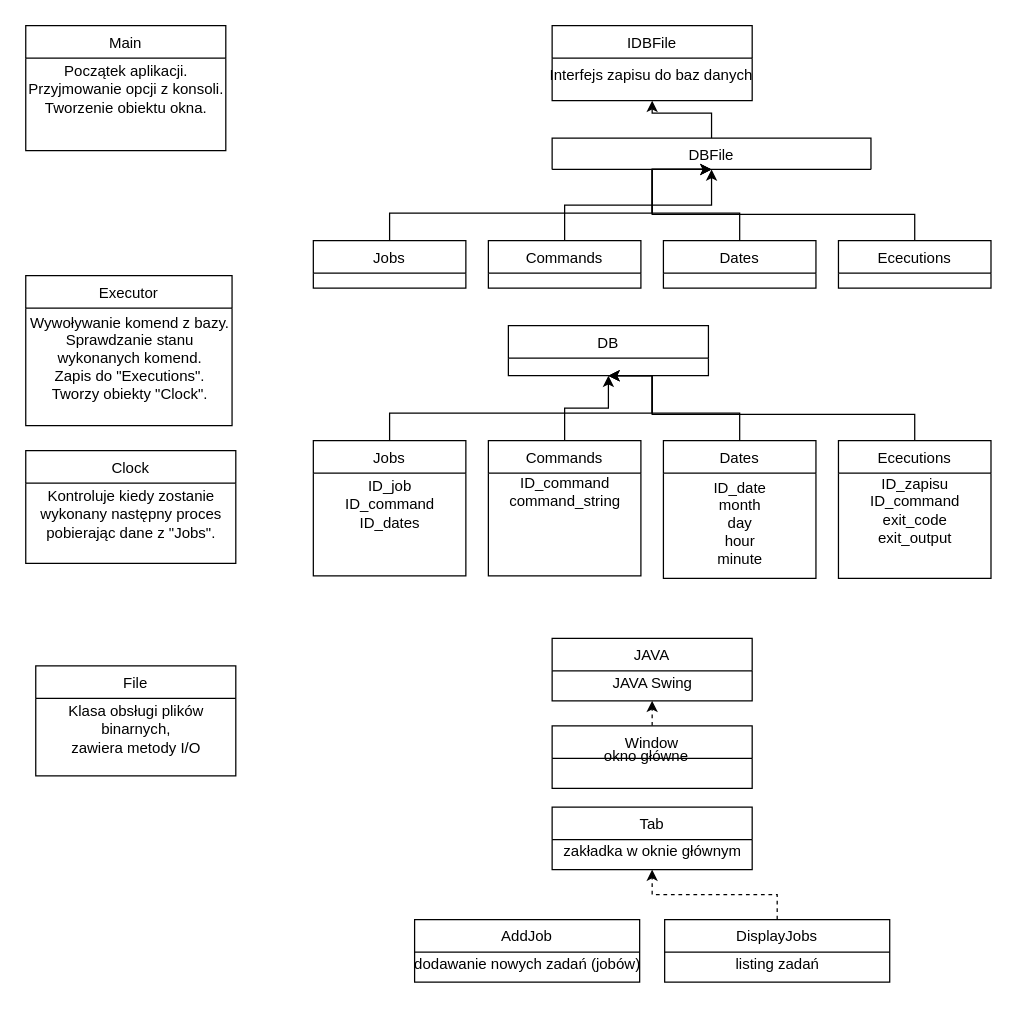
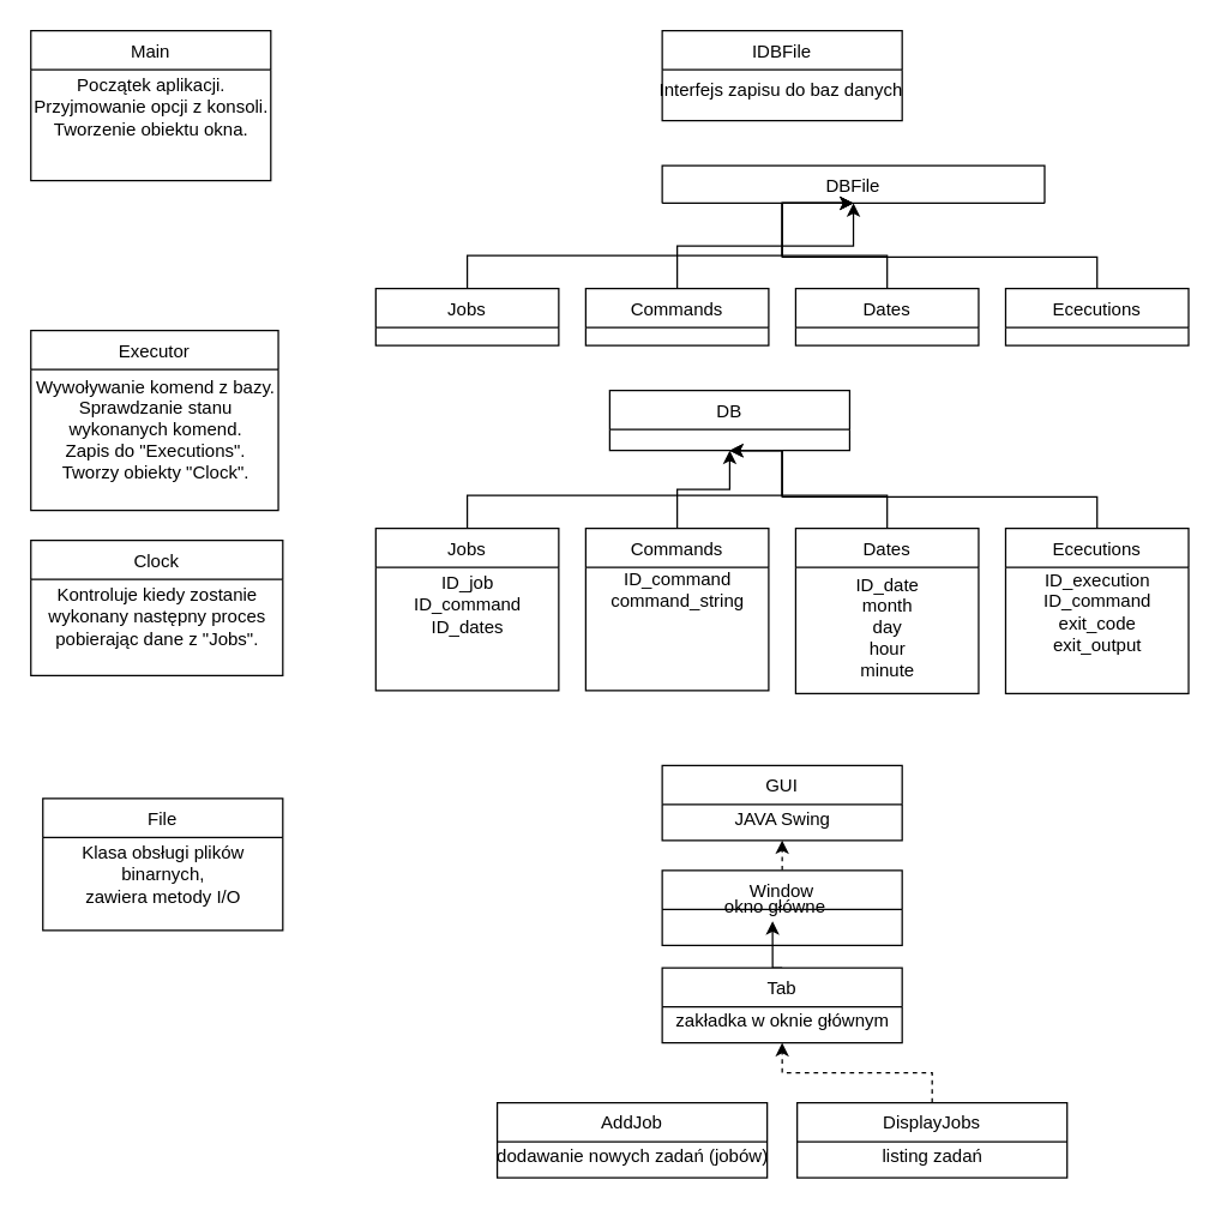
  <mxCell id="0" />
  <mxCell id="1" parent="0" />
- <mxCell id="2" value="JAVA" style="swimlane;fontStyle=0;align=center;verticalAlign=top;childLayout=stackLayout;horizontal=1;startSize=26;horizontalStack=0;resizeParent=1;resizeLast=0;collapsible=1;marginBottom=0;rounded=0;shadow=0;strokeWidth=1;" parent="1" vertex="1"><mxGeometry x="441" y="510" width="160" height="50" as="geometry"><mxRectangle x="230" y="140" width="160" height="26" as="alternateBounds" /></mxGeometry></mxCell>
+ <mxCell id="2" value="GUI" style="swimlane;fontStyle=0;align=center;verticalAlign=top;childLayout=stackLayout;horizontal=1;startSize=26;horizontalStack=0;resizeParent=1;resizeLast=0;collapsible=1;marginBottom=0;rounded=0;shadow=0;strokeWidth=1;" parent="1" vertex="1"><mxGeometry x="441" y="510" width="160" height="50" as="geometry"><mxRectangle x="230" y="140" width="160" height="26" as="alternateBounds" /></mxGeometry></mxCell>
  <mxCell id="3" value="JAVA Swing" style="text;html=1;align=center;verticalAlign=middle;resizable=0;points=[];autosize=1;strokeColor=none;fillColor=none;" vertex="1" parent="2"><mxGeometry y="26" width="160" height="20" as="geometry" /></mxCell>
  <mxCell id="4" value="Executor" style="swimlane;fontStyle=0;align=center;verticalAlign=top;childLayout=stackLayout;horizontal=1;startSize=26;horizontalStack=0;resizeParent=1;resizeLast=0;collapsible=1;marginBottom=0;rounded=0;shadow=0;strokeWidth=1;" parent="1" vertex="1"><mxGeometry x="20" y="220" width="165" height="120" as="geometry"><mxRectangle x="130" y="380" width="160" height="26" as="alternateBounds" /></mxGeometry></mxCell>
  <mxCell id="5" value="Wywoływanie komend z bazy.&lt;br&gt;Sprawdzanie stanu &lt;br&gt;wykonanych komend.&lt;br&gt;Zapis do &quot;Executions&quot;.&lt;br&gt;Tworzy obiekty &quot;Clock&quot;." style="text;html=1;align=center;verticalAlign=middle;resizable=0;points=[];autosize=1;strokeColor=none;fillColor=none;" parent="4" vertex="1"><mxGeometry y="26" width="165" height="80" as="geometry" /></mxCell>
  <mxCell id="6" value="Main" style="swimlane;fontStyle=0;align=center;verticalAlign=top;childLayout=stackLayout;horizontal=1;startSize=26;horizontalStack=0;resizeParent=1;resizeLast=0;collapsible=1;marginBottom=0;rounded=0;shadow=0;strokeWidth=1;" parent="1" vertex="1"><mxGeometry x="20" y="20" width="160" height="100" as="geometry"><mxRectangle x="340" y="380" width="170" height="26" as="alternateBounds" /></mxGeometry></mxCell>
  <mxCell id="7" value="Początek aplikacji.&lt;br&gt;Przyjmowanie opcji z konsoli.&lt;br&gt;Tworzenie obiektu okna." style="text;html=1;align=center;verticalAlign=middle;resizable=0;points=[];autosize=1;strokeColor=none;fillColor=none;" parent="6" vertex="1"><mxGeometry y="26" width="160" height="50" as="geometry" /></mxCell>
  <mxCell id="8" value="DB" style="swimlane;fontStyle=0;align=center;verticalAlign=top;childLayout=stackLayout;horizontal=1;startSize=26;horizontalStack=0;resizeParent=1;resizeLast=0;collapsible=1;marginBottom=0;rounded=0;shadow=0;strokeWidth=1;" parent="1" vertex="1"><mxGeometry x="406" y="260" width="160" height="40" as="geometry"><mxRectangle x="550" y="140" width="160" height="26" as="alternateBounds" /></mxGeometry></mxCell>
  <mxCell id="9" style="edgeStyle=orthogonalEdgeStyle;rounded=0;orthogonalLoop=1;jettySize=auto;html=1;exitX=0.5;exitY=0;exitDx=0;exitDy=0;entryX=0.5;entryY=1;entryDx=0;entryDy=0;" edge="1" parent="1" source="10" target="8"><mxGeometry relative="1" as="geometry"><Array as="points"><mxPoint x="731" y="331" /><mxPoint x="521" y="331" /></Array></mxGeometry></mxCell>
  <mxCell id="10" value="Ececutions" style="swimlane;fontStyle=0;align=center;verticalAlign=top;childLayout=stackLayout;horizontal=1;startSize=26;horizontalStack=0;resizeParent=1;resizeLast=0;collapsible=1;marginBottom=0;rounded=0;shadow=0;strokeWidth=1;" parent="1" vertex="1"><mxGeometry x="670" y="352" width="122" height="110" as="geometry"><mxRectangle x="550" y="140" width="160" height="26" as="alternateBounds" /></mxGeometry></mxCell>
- <mxCell id="11" value="ID_zapisu&lt;br&gt;ID_command&lt;br&gt;exit_code&lt;br&gt;exit_output" style="text;html=1;align=center;verticalAlign=middle;resizable=0;points=[];autosize=1;strokeColor=none;fillColor=none;" vertex="1" parent="10"><mxGeometry y="26" width="122" height="60" as="geometry" /></mxCell>
+ <mxCell id="11" value="ID_execution&lt;br&gt;ID_command&lt;br&gt;exit_code&lt;br&gt;exit_output" style="text;html=1;align=center;verticalAlign=middle;resizable=0;points=[];autosize=1;strokeColor=none;fillColor=none;" vertex="1" parent="10"><mxGeometry y="26" width="122" height="60" as="geometry" /></mxCell>
  <mxCell id="12" value="Jobs" style="swimlane;fontStyle=0;align=center;verticalAlign=top;childLayout=stackLayout;horizontal=1;startSize=26;horizontalStack=0;resizeParent=1;resizeLast=0;collapsible=1;marginBottom=0;rounded=0;shadow=0;strokeWidth=1;" parent="1" vertex="1"><mxGeometry x="250" y="352" width="122" height="108" as="geometry"><mxRectangle x="550" y="140" width="160" height="26" as="alternateBounds" /></mxGeometry></mxCell>
  <mxCell id="13" value="ID_job&lt;br&gt;ID_command&lt;br&gt;ID_dates" style="text;html=1;align=center;verticalAlign=middle;resizable=0;points=[];autosize=1;strokeColor=none;fillColor=none;" vertex="1" parent="12"><mxGeometry y="26" width="122" height="50" as="geometry" /></mxCell>
  <mxCell id="14" style="edgeStyle=orthogonalEdgeStyle;rounded=0;orthogonalLoop=1;jettySize=auto;html=1;exitX=0.5;exitY=0;exitDx=0;exitDy=0;entryX=0.5;entryY=1;entryDx=0;entryDy=0;" edge="1" parent="1" source="15" target="8"><mxGeometry relative="1" as="geometry"><Array as="points"><mxPoint x="591" y="330" /><mxPoint x="521" y="330" /></Array></mxGeometry></mxCell>
  <mxCell id="15" value="Dates" style="swimlane;fontStyle=0;align=center;verticalAlign=top;childLayout=stackLayout;horizontal=1;startSize=26;horizontalStack=0;resizeParent=1;resizeLast=0;collapsible=1;marginBottom=0;rounded=0;shadow=0;strokeWidth=1;" parent="1" vertex="1"><mxGeometry x="530" y="352" width="122" height="110" as="geometry"><mxRectangle x="550" y="140" width="160" height="26" as="alternateBounds" /></mxGeometry></mxCell>
  <mxCell id="16" value="ID_date&lt;br&gt;month&lt;br&gt;day&lt;br&gt;hour&lt;br&gt;minute" style="text;html=1;align=center;verticalAlign=middle;resizable=0;points=[];autosize=1;strokeColor=none;fillColor=none;" vertex="1" parent="15"><mxGeometry y="26" width="122" height="80" as="geometry" /></mxCell>
  <mxCell id="17" value="Clock" style="swimlane;fontStyle=0;align=center;verticalAlign=top;childLayout=stackLayout;horizontal=1;startSize=26;horizontalStack=0;resizeParent=1;resizeLast=0;collapsible=1;marginBottom=0;rounded=0;shadow=0;strokeWidth=1;" parent="1" vertex="1"><mxGeometry x="20" y="360" width="168" height="90" as="geometry"><mxRectangle x="230" y="140" width="160" height="26" as="alternateBounds" /></mxGeometry></mxCell>
  <mxCell id="18" value="Kontroluje kiedy zostanie&lt;br&gt;&amp;nbsp;wykonany następny proces&amp;nbsp;&lt;br&gt;pobierając dane z &quot;Jobs&quot;." style="text;html=1;align=center;verticalAlign=middle;resizable=0;points=[];autosize=1;strokeColor=none;fillColor=none;" parent="17" vertex="1"><mxGeometry y="26" width="168" height="50" as="geometry" /></mxCell>
  <mxCell id="19" style="edgeStyle=orthogonalEdgeStyle;rounded=0;orthogonalLoop=1;jettySize=auto;html=1;exitX=0.5;exitY=0;exitDx=0;exitDy=0;entryX=0.5;entryY=1;entryDx=0;entryDy=0;" edge="1" parent="1" source="20" target="8"><mxGeometry relative="1" as="geometry" /></mxCell>
  <mxCell id="20" value="Commands" style="swimlane;fontStyle=0;align=center;verticalAlign=top;childLayout=stackLayout;horizontal=1;startSize=26;horizontalStack=0;resizeParent=1;resizeLast=0;collapsible=1;marginBottom=0;rounded=0;shadow=0;strokeWidth=1;" vertex="1" parent="1"><mxGeometry x="390" y="352" width="122" height="108" as="geometry"><mxRectangle x="550" y="140" width="160" height="26" as="alternateBounds" /></mxGeometry></mxCell>
  <mxCell id="21" value="ID_command&lt;br&gt;command_string" style="text;html=1;align=center;verticalAlign=middle;resizable=0;points=[];autosize=1;strokeColor=none;fillColor=none;" vertex="1" parent="20"><mxGeometry y="26" width="122" height="30" as="geometry" /></mxCell>
+ <mxCell id="22" style="edgeStyle=orthogonalEdgeStyle;rounded=0;orthogonalLoop=1;jettySize=auto;html=1;exitX=0.5;exitY=0;exitDx=0;exitDy=0;entryX=0.482;entryY=0.943;entryDx=0;entryDy=0;entryPerimeter=0;" edge="1" parent="1" source="23" target="32"><mxGeometry relative="1" as="geometry" /></mxCell>
  <mxCell id="23" value="Tab" style="swimlane;fontStyle=0;align=center;verticalAlign=top;childLayout=stackLayout;horizontal=1;startSize=26;horizontalStack=0;resizeParent=1;resizeLast=0;collapsible=1;marginBottom=0;rounded=0;shadow=0;strokeWidth=1;" vertex="1" parent="1"><mxGeometry x="441" y="645" width="160" height="50" as="geometry"><mxRectangle x="230" y="140" width="160" height="26" as="alternateBounds" /></mxGeometry></mxCell>
  <mxCell id="24" value="zakładka w oknie głównym" style="text;html=1;align=center;verticalAlign=middle;resizable=0;points=[];autosize=1;strokeColor=none;fillColor=none;" vertex="1" parent="23"><mxGeometry y="26" width="160" height="20" as="geometry" /></mxCell>
  <mxCell id="25" value="AddJob" style="swimlane;fontStyle=0;align=center;verticalAlign=top;childLayout=stackLayout;horizontal=1;startSize=26;horizontalStack=0;resizeParent=1;resizeLast=0;collapsible=1;marginBottom=0;rounded=0;shadow=0;strokeWidth=1;" vertex="1" parent="1"><mxGeometry x="331" y="735" width="180" height="50" as="geometry"><mxRectangle x="230" y="140" width="160" height="26" as="alternateBounds" /></mxGeometry></mxCell>
  <mxCell id="26" value="dodawanie nowych zadań (jobów)" style="text;html=1;align=center;verticalAlign=middle;resizable=0;points=[];autosize=1;strokeColor=none;fillColor=none;" vertex="1" parent="25"><mxGeometry y="26" width="180" height="20" as="geometry" /></mxCell>
  <mxCell id="27" style="edgeStyle=orthogonalEdgeStyle;rounded=0;orthogonalLoop=1;jettySize=auto;html=1;exitX=0.5;exitY=0;exitDx=0;exitDy=0;entryX=0.5;entryY=1;entryDx=0;entryDy=0;dashed=1;" edge="1" parent="1" source="28" target="23"><mxGeometry relative="1" as="geometry" /></mxCell>
  <mxCell id="28" value="DisplayJobs" style="swimlane;fontStyle=0;align=center;verticalAlign=top;childLayout=stackLayout;horizontal=1;startSize=26;horizontalStack=0;resizeParent=1;resizeLast=0;collapsible=1;marginBottom=0;rounded=0;shadow=0;strokeWidth=1;" vertex="1" parent="1"><mxGeometry x="531" y="735" width="180" height="50" as="geometry"><mxRectangle x="230" y="140" width="160" height="26" as="alternateBounds" /></mxGeometry></mxCell>
  <mxCell id="29" value="listing zadań" style="text;html=1;align=center;verticalAlign=middle;resizable=0;points=[];autosize=1;strokeColor=none;fillColor=none;" vertex="1" parent="28"><mxGeometry y="26" width="180" height="20" as="geometry" /></mxCell>
  <mxCell id="30" style="edgeStyle=orthogonalEdgeStyle;rounded=0;orthogonalLoop=1;jettySize=auto;html=1;exitX=0.5;exitY=0;exitDx=0;exitDy=0;entryX=0.5;entryY=1;entryDx=0;entryDy=0;dashed=1;" edge="1" parent="1" source="31" target="2"><mxGeometry relative="1" as="geometry" /></mxCell>
  <mxCell id="31" value="Window" style="swimlane;fontStyle=0;align=center;verticalAlign=top;childLayout=stackLayout;horizontal=1;startSize=26;horizontalStack=0;resizeParent=1;resizeLast=0;collapsible=1;marginBottom=0;rounded=0;shadow=0;strokeWidth=1;" vertex="1" parent="1"><mxGeometry x="441" y="580" width="160" height="50" as="geometry"><mxRectangle x="230" y="140" width="160" height="26" as="alternateBounds" /></mxGeometry></mxCell>
  <mxCell id="32" value="okno główne" style="text;html=1;align=center;verticalAlign=middle;resizable=0;points=[];autosize=1;strokeColor=none;fillColor=none;" vertex="1" parent="1"><mxGeometry x="476" y="595" width="80" height="20" as="geometry" /></mxCell>
  <mxCell id="33" style="edgeStyle=orthogonalEdgeStyle;rounded=0;orthogonalLoop=1;jettySize=auto;html=1;entryX=0.5;entryY=1;entryDx=0;entryDy=0;exitX=0.5;exitY=0;exitDx=0;exitDy=0;" edge="1" parent="1" source="12" target="8"><mxGeometry relative="1" as="geometry"><mxPoint x="311" y="350" as="sourcePoint" /><Array as="points"><mxPoint x="311" y="330" /><mxPoint x="521" y="330" /></Array></mxGeometry></mxCell>
  <mxCell id="34" value="IDBFile" style="swimlane;fontStyle=0;align=center;verticalAlign=top;childLayout=stackLayout;horizontal=1;startSize=26;horizontalStack=0;resizeParent=1;resizeLast=0;collapsible=1;marginBottom=0;rounded=0;shadow=0;strokeWidth=1;" vertex="1" parent="1"><mxGeometry x="441" y="20" width="160" height="60" as="geometry"><mxRectangle x="550" y="140" width="160" height="26" as="alternateBounds" /></mxGeometry></mxCell>
- <mxCell id="35" style="edgeStyle=orthogonalEdgeStyle;rounded=0;orthogonalLoop=1;jettySize=auto;html=1;exitX=0.5;exitY=0;exitDx=0;exitDy=0;entryX=0.5;entryY=1;entryDx=0;entryDy=0;" edge="1" parent="1" source="36" target="34"><mxGeometry relative="1" as="geometry" /></mxCell>
  <mxCell id="36" value="DBFile" style="swimlane;fontStyle=0;align=center;verticalAlign=top;childLayout=stackLayout;horizontal=1;startSize=26;horizontalStack=0;resizeParent=1;resizeLast=0;collapsible=1;marginBottom=0;rounded=0;shadow=0;strokeWidth=1;" vertex="1" parent="1"><mxGeometry x="441" y="110" width="255" height="25" as="geometry"><mxRectangle x="550" y="140" width="160" height="26" as="alternateBounds" /></mxGeometry></mxCell>
  <mxCell id="37" style="edgeStyle=orthogonalEdgeStyle;rounded=0;orthogonalLoop=1;jettySize=auto;html=1;exitX=0.5;exitY=0;exitDx=0;exitDy=0;entryX=0.5;entryY=1;entryDx=0;entryDy=0;" edge="1" parent="1" source="38" target="36"><mxGeometry relative="1" as="geometry"><Array as="points"><mxPoint x="731" y="171" /><mxPoint x="521" y="171" /></Array></mxGeometry></mxCell>
  <mxCell id="38" value="Ececutions" style="swimlane;fontStyle=0;align=center;verticalAlign=top;childLayout=stackLayout;horizontal=1;startSize=26;horizontalStack=0;resizeParent=1;resizeLast=0;collapsible=1;marginBottom=0;rounded=0;shadow=0;strokeWidth=1;" vertex="1" parent="1"><mxGeometry x="670" y="192" width="122" height="38" as="geometry"><mxRectangle x="550" y="140" width="160" height="26" as="alternateBounds" /></mxGeometry></mxCell>
  <mxCell id="39" value="Jobs" style="swimlane;fontStyle=0;align=center;verticalAlign=top;childLayout=stackLayout;horizontal=1;startSize=26;horizontalStack=0;resizeParent=1;resizeLast=0;collapsible=1;marginBottom=0;rounded=0;shadow=0;strokeWidth=1;" vertex="1" parent="1"><mxGeometry x="250" y="192" width="122" height="38" as="geometry"><mxRectangle x="550" y="140" width="160" height="26" as="alternateBounds" /></mxGeometry></mxCell>
  <mxCell id="40" style="edgeStyle=orthogonalEdgeStyle;rounded=0;orthogonalLoop=1;jettySize=auto;html=1;exitX=0.5;exitY=0;exitDx=0;exitDy=0;entryX=0.5;entryY=1;entryDx=0;entryDy=0;" edge="1" parent="1" source="41" target="36"><mxGeometry relative="1" as="geometry"><Array as="points"><mxPoint x="591" y="170" /><mxPoint x="521" y="170" /></Array></mxGeometry></mxCell>
  <mxCell id="41" value="Dates" style="swimlane;fontStyle=0;align=center;verticalAlign=top;childLayout=stackLayout;horizontal=1;startSize=26;horizontalStack=0;resizeParent=1;resizeLast=0;collapsible=1;marginBottom=0;rounded=0;shadow=0;strokeWidth=1;" vertex="1" parent="1"><mxGeometry x="530" y="192" width="122" height="38" as="geometry"><mxRectangle x="550" y="140" width="160" height="26" as="alternateBounds" /></mxGeometry></mxCell>
  <mxCell id="42" style="edgeStyle=orthogonalEdgeStyle;rounded=0;orthogonalLoop=1;jettySize=auto;html=1;exitX=0.5;exitY=0;exitDx=0;exitDy=0;entryX=0.5;entryY=1;entryDx=0;entryDy=0;" edge="1" parent="1" source="43" target="36"><mxGeometry relative="1" as="geometry" /></mxCell>
  <mxCell id="43" value="Commands" style="swimlane;fontStyle=0;align=center;verticalAlign=top;childLayout=stackLayout;horizontal=1;startSize=26;horizontalStack=0;resizeParent=1;resizeLast=0;collapsible=1;marginBottom=0;rounded=0;shadow=0;strokeWidth=1;" vertex="1" parent="1"><mxGeometry x="390" y="192" width="122" height="38" as="geometry"><mxRectangle x="550" y="140" width="160" height="26" as="alternateBounds" /></mxGeometry></mxCell>
  <mxCell id="44" style="edgeStyle=orthogonalEdgeStyle;rounded=0;orthogonalLoop=1;jettySize=auto;html=1;entryX=0.5;entryY=1;entryDx=0;entryDy=0;exitX=0.5;exitY=0;exitDx=0;exitDy=0;" edge="1" parent="1" source="39" target="36"><mxGeometry relative="1" as="geometry"><mxPoint x="311" y="190" as="sourcePoint" /><Array as="points"><mxPoint x="311" y="170" /><mxPoint x="521" y="170" /></Array></mxGeometry></mxCell>
  <mxCell id="45" value="File" style="swimlane;fontStyle=0;align=center;verticalAlign=top;childLayout=stackLayout;horizontal=1;startSize=26;horizontalStack=0;resizeParent=1;resizeLast=0;collapsible=1;marginBottom=0;rounded=0;shadow=0;strokeWidth=1;" vertex="1" parent="1"><mxGeometry x="28" y="532" width="160" height="88" as="geometry"><mxRectangle x="550" y="140" width="160" height="26" as="alternateBounds" /></mxGeometry></mxCell>
  <mxCell id="46" value="Klasa obsługi plików &lt;br&gt;binarnych, &lt;br&gt;zawiera metody I/O" style="text;html=1;align=center;verticalAlign=middle;resizable=0;points=[];autosize=1;strokeColor=none;fillColor=none;" vertex="1" parent="45"><mxGeometry y="26" width="160" height="50" as="geometry" /></mxCell>
  <mxCell id="47" value="Interfejs zapisu do baz danych" style="text;html=1;align=center;verticalAlign=middle;resizable=0;points=[];autosize=1;strokeColor=none;fillColor=none;" vertex="1" parent="1"><mxGeometry x="430" y="50" width="180" height="20" as="geometry" /></mxCell>
